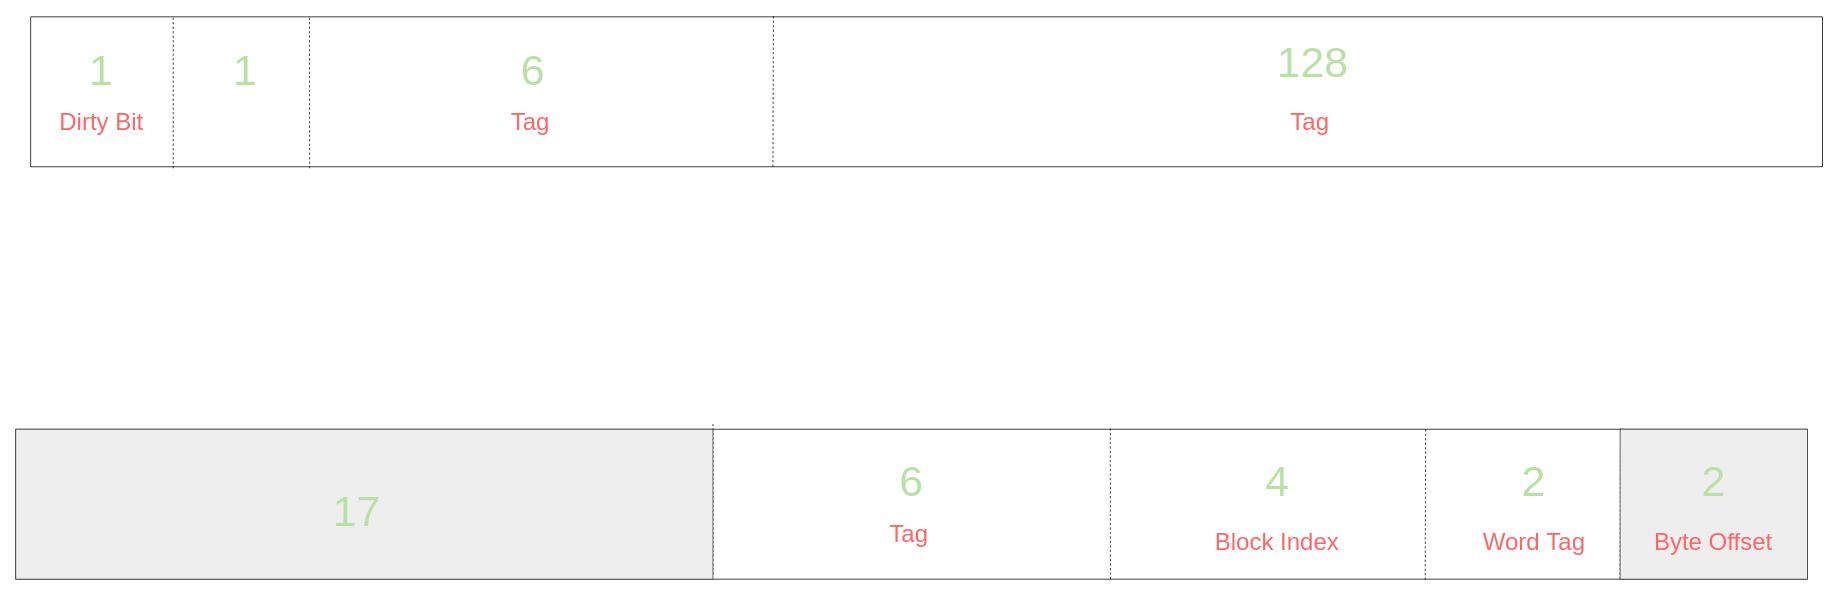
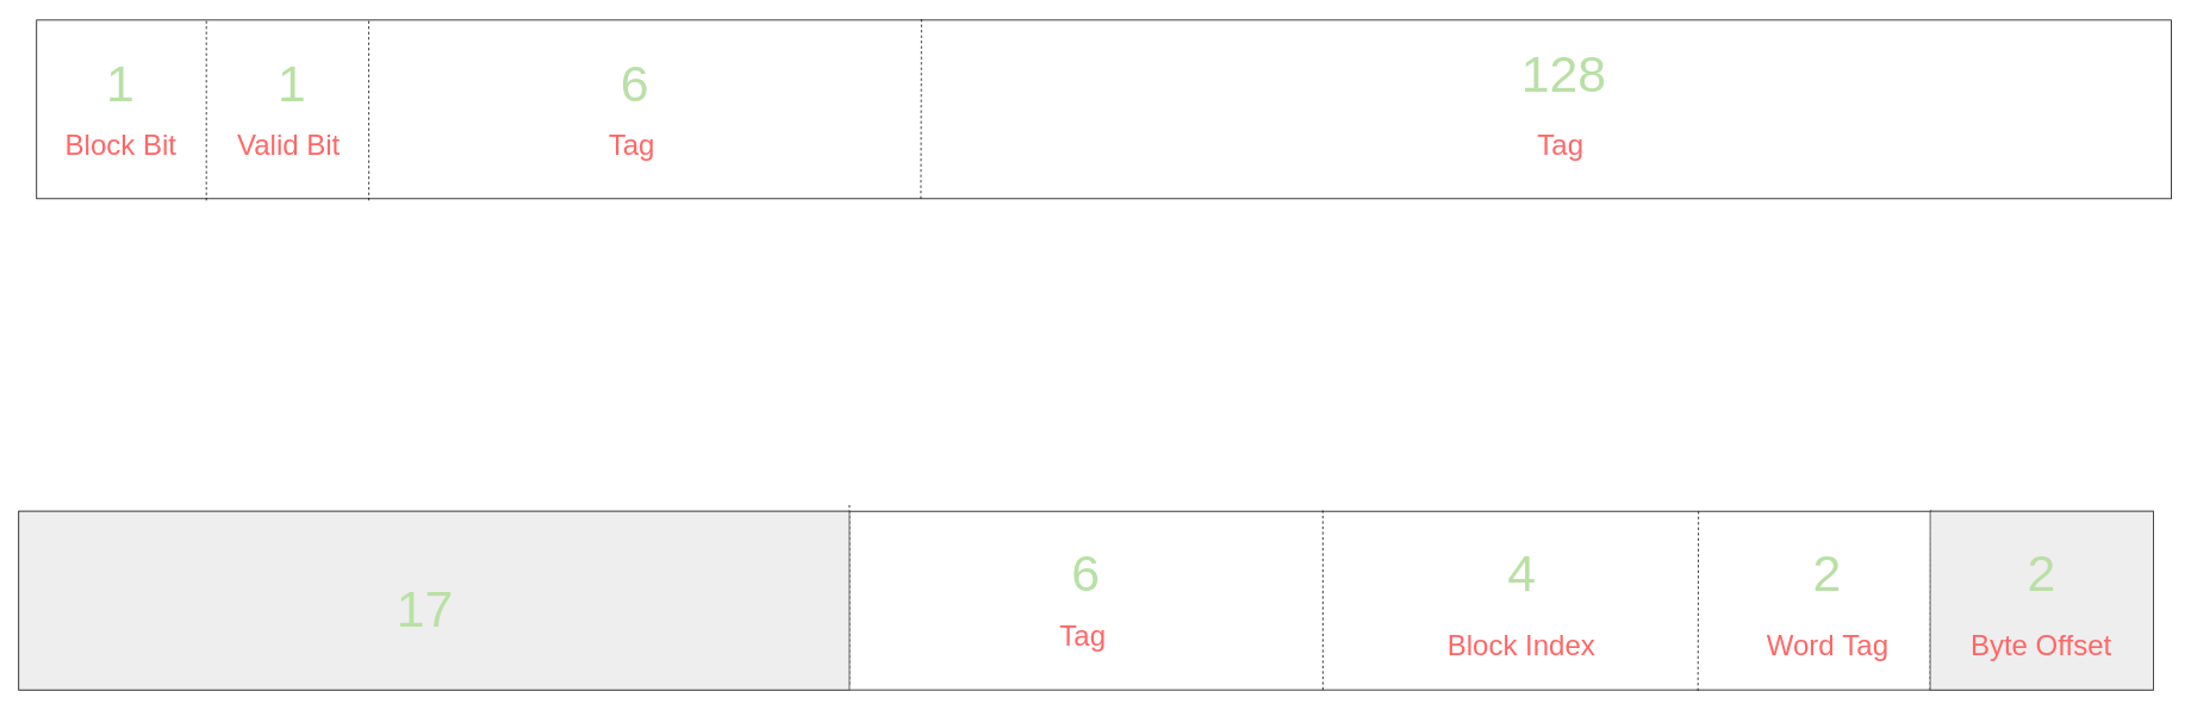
  <mxCell id="0" />
  <mxCell id="1" parent="0" />
  <mxCell id="2" value="" style="rounded=0;whiteSpace=wrap;html=1;" vertex="1" parent="1"><mxGeometry x="20" y="572" width="2390" height="200" as="geometry" /></mxCell>
  <mxCell id="3" value="" style="rounded=0;whiteSpace=wrap;html=1;" vertex="1" parent="1"><mxGeometry x="40" y="22" width="2390" height="200" as="geometry" /></mxCell>
  <mxCell id="4" value="" style="endArrow=none;dashed=1;html=1;" edge="1" parent="1"><mxGeometry width="50" height="50" relative="1" as="geometry"><mxPoint x="230" y="224" as="sourcePoint" /><mxPoint x="230" y="22" as="targetPoint" /><Array as="points"><mxPoint x="230" y="22" /></Array></mxGeometry></mxCell>
  <mxCell id="5" value="&lt;font style=&quot;font-size: 57px&quot; color=&quot;#b9e0a5&quot;&gt;1&lt;/font&gt;" style="text;html=1;strokeColor=none;fillColor=none;align=center;verticalAlign=middle;whiteSpace=wrap;rounded=0;" vertex="1" parent="1"><mxGeometry x="98.75" y="83" width="70" height="20" as="geometry" /></mxCell>
- <mxCell id="6" value="&lt;font style=&quot;font-size: 32px&quot; color=&quot;#ff6666&quot;&gt;Dirty Bit&lt;/font&gt;" style="text;html=1;strokeColor=none;fillColor=none;align=center;verticalAlign=middle;whiteSpace=wrap;rounded=0;" vertex="1" parent="1"><mxGeometry x="57.5" y="152" width="152.5" height="20" as="geometry" /></mxCell>
+ <mxCell id="6" value="&lt;font style=&quot;font-size: 32px&quot; color=&quot;#ff6666&quot;&gt;Block Bit&lt;/font&gt;" style="text;html=1;strokeColor=none;fillColor=none;align=center;verticalAlign=middle;whiteSpace=wrap;rounded=0;" vertex="1" parent="1"><mxGeometry x="57.5" y="152" width="152.5" height="20" as="geometry" /></mxCell>
  <mxCell id="7" value="" style="endArrow=none;dashed=1;html=1;" edge="1" parent="1"><mxGeometry width="50" height="50" relative="1" as="geometry"><mxPoint x="412" y="224" as="sourcePoint" /><mxPoint x="411.9" y="20" as="targetPoint" /><Array as="points"><mxPoint x="411.9" y="20" /></Array></mxGeometry></mxCell>
  <mxCell id="8" value="&lt;font style=&quot;font-size: 57px&quot; color=&quot;#b9e0a5&quot;&gt;1&lt;/font&gt;" style="text;html=1;strokeColor=none;fillColor=none;align=center;verticalAlign=middle;whiteSpace=wrap;rounded=0;" vertex="1" parent="1"><mxGeometry x="291.25" y="83" width="70" height="20" as="geometry" /></mxCell>
+ <mxCell id="9" value="&lt;font style=&quot;font-size: 32px&quot; color=&quot;#ff6666&quot;&gt;Valid Bit&lt;/font&gt;" style="text;html=1;strokeColor=none;fillColor=none;align=center;verticalAlign=middle;whiteSpace=wrap;rounded=0;" vertex="1" parent="1"><mxGeometry x="246" y="152" width="152.5" height="20" as="geometry" /></mxCell>
  <mxCell id="10" value="" style="endArrow=none;dashed=1;html=1;exitX=0.225;exitY=1;exitDx=0;exitDy=0;exitPerimeter=0;" edge="1" parent="1"><mxGeometry width="50" height="50" relative="1" as="geometry"><mxPoint x="1030" y="222" as="sourcePoint" /><mxPoint x="1030.65" y="20" as="targetPoint" /><Array as="points"><mxPoint x="1030.65" y="20" /></Array></mxGeometry></mxCell>
  <mxCell id="11" value="&lt;font style=&quot;font-size: 57px&quot; color=&quot;#b9e0a5&quot;&gt;6&lt;/font&gt;" style="text;html=1;strokeColor=none;fillColor=none;align=center;verticalAlign=middle;whiteSpace=wrap;rounded=0;" vertex="1" parent="1"><mxGeometry x="675.25" y="83" width="70" height="20" as="geometry" /></mxCell>
  <mxCell id="12" value="&lt;font style=&quot;font-size: 32px&quot; color=&quot;#ff6666&quot;&gt;Tag&lt;/font&gt;" style="text;html=1;strokeColor=none;fillColor=none;align=center;verticalAlign=middle;whiteSpace=wrap;rounded=0;" vertex="1" parent="1"><mxGeometry x="630" y="152" width="152.5" height="20" as="geometry" /></mxCell>
  <mxCell id="13" value="&lt;font style=&quot;font-size: 57px&quot; color=&quot;#b9e0a5&quot;&gt;128&lt;/font&gt;" style="text;html=1;strokeColor=none;fillColor=none;align=center;verticalAlign=middle;whiteSpace=wrap;rounded=0;" vertex="1" parent="1"><mxGeometry x="1715.25" y="73" width="70" height="20" as="geometry" /></mxCell>
  <mxCell id="14" value="&lt;font style=&quot;font-size: 32px&quot; color=&quot;#ff6666&quot;&gt;Tag&lt;/font&gt;" style="text;html=1;strokeColor=none;fillColor=none;align=center;verticalAlign=middle;whiteSpace=wrap;rounded=0;" vertex="1" parent="1"><mxGeometry x="1670" y="152" width="152.5" height="20" as="geometry" /></mxCell>
  <mxCell id="15" value="" style="endArrow=none;dashed=1;html=1;" edge="1" parent="1"><mxGeometry width="50" height="50" relative="1" as="geometry"><mxPoint x="950" y="766" as="sourcePoint" /><mxPoint x="950" y="564" as="targetPoint" /><Array as="points" /></mxGeometry></mxCell>
  <mxCell id="16" value="" style="endArrow=none;dashed=1;html=1;" edge="1" parent="1"><mxGeometry width="50" height="50" relative="1" as="geometry"><mxPoint x="1480.1" y="772" as="sourcePoint" /><mxPoint x="1480" y="568" as="targetPoint" /><Array as="points"><mxPoint x="1480" y="568" /></Array></mxGeometry></mxCell>
  <mxCell id="17" value="" style="endArrow=none;dashed=1;html=1;exitX=0.225;exitY=1;exitDx=0;exitDy=0;exitPerimeter=0;" edge="1" parent="1"><mxGeometry width="50" height="50" relative="1" as="geometry"><mxPoint x="1900" y="773" as="sourcePoint" /><mxPoint x="1900.65" y="571" as="targetPoint" /><Array as="points"><mxPoint x="1900.65" y="571" /></Array></mxGeometry></mxCell>
  <mxCell id="18" value="&lt;font style=&quot;font-size: 57px&quot; color=&quot;#b9e0a5&quot;&gt;2&lt;/font&gt;" style="text;html=1;strokeColor=none;fillColor=none;align=center;verticalAlign=middle;whiteSpace=wrap;rounded=0;" vertex="1" parent="1"><mxGeometry x="2010" y="632" width="70" height="20" as="geometry" /></mxCell>
  <mxCell id="19" value="&lt;font style=&quot;font-size: 32px&quot; color=&quot;#ff6666&quot;&gt;Word&amp;nbsp;&lt;/font&gt;&lt;font color=&quot;#ff6666&quot;&gt;&lt;span style=&quot;font-size: 32px&quot;&gt;Tag&lt;/span&gt;&lt;/font&gt;" style="text;html=1;strokeColor=none;fillColor=none;align=center;verticalAlign=middle;whiteSpace=wrap;rounded=0;" vertex="1" parent="1"><mxGeometry x="1968.75" y="712" width="152.5" height="20" as="geometry" /></mxCell>
  <mxCell id="20" value="" style="rounded=0;whiteSpace=wrap;html=1;fillColor=#eeeeee;strokeColor=#36393d;" vertex="1" parent="1"><mxGeometry x="20" y="572" width="930" height="200" as="geometry" /></mxCell>
  <mxCell id="21" value="&lt;font style=&quot;font-size: 57px&quot; color=&quot;#b9e0a5&quot;&gt;17&lt;/font&gt;" style="text;html=1;strokeColor=none;fillColor=none;align=center;verticalAlign=middle;whiteSpace=wrap;rounded=0;" vertex="1" parent="1"><mxGeometry x="440" y="672" width="70" height="20" as="geometry" /></mxCell>
  <mxCell id="22" value="&lt;font style=&quot;font-size: 57px&quot; color=&quot;#b9e0a5&quot;&gt;6&lt;/font&gt;" style="text;html=1;strokeColor=none;fillColor=none;align=center;verticalAlign=middle;whiteSpace=wrap;rounded=0;" vertex="1" parent="1"><mxGeometry x="1180" y="632" width="70" height="20" as="geometry" /></mxCell>
  <mxCell id="23" value="&lt;font style=&quot;font-size: 32px&quot; color=&quot;#ff6666&quot;&gt;Tag&lt;/font&gt;" style="text;html=1;strokeColor=none;fillColor=none;align=center;verticalAlign=middle;whiteSpace=wrap;rounded=0;" vertex="1" parent="1"><mxGeometry x="1135" y="702" width="152.5" height="20" as="geometry" /></mxCell>
  <mxCell id="24" value="&lt;font style=&quot;font-size: 57px&quot; color=&quot;#b9e0a5&quot;&gt;4&lt;/font&gt;" style="text;html=1;strokeColor=none;fillColor=none;align=center;verticalAlign=middle;whiteSpace=wrap;rounded=0;" vertex="1" parent="1"><mxGeometry x="1667.75" y="632" width="70" height="20" as="geometry" /></mxCell>
  <mxCell id="25" value="&lt;font color=&quot;#ff6666&quot;&gt;&lt;span style=&quot;font-size: 32px&quot;&gt;Block Index&lt;/span&gt;&lt;/font&gt;" style="text;html=1;strokeColor=none;fillColor=none;align=center;verticalAlign=middle;whiteSpace=wrap;rounded=0;" vertex="1" parent="1"><mxGeometry x="1599.13" y="712" width="207.25" height="20" as="geometry" /></mxCell>
  <mxCell id="26" value="" style="endArrow=none;dashed=1;html=1;exitX=0.225;exitY=1;exitDx=0;exitDy=0;exitPerimeter=0;" edge="1" parent="1"><mxGeometry width="50" height="50" relative="1" as="geometry"><mxPoint x="2160" y="772" as="sourcePoint" /><mxPoint x="2160.65" y="570" as="targetPoint" /><Array as="points"><mxPoint x="2160.65" y="570" /></Array></mxGeometry></mxCell>
  <mxCell id="27" value="" style="rounded=0;whiteSpace=wrap;html=1;fillColor=#eeeeee;strokeColor=#36393d;" vertex="1" parent="1"><mxGeometry x="2160" y="572" width="250" height="200" as="geometry" /></mxCell>
  <mxCell id="28" value="&lt;font style=&quot;font-size: 57px&quot; color=&quot;#b9e0a5&quot;&gt;2&lt;/font&gt;" style="text;html=1;strokeColor=none;fillColor=none;align=center;verticalAlign=middle;whiteSpace=wrap;rounded=0;" vertex="1" parent="1"><mxGeometry x="2250" y="632" width="70" height="20" as="geometry" /></mxCell>
  <mxCell id="29" value="&lt;font style=&quot;font-size: 32px&quot; color=&quot;#ff6666&quot;&gt;Byte&amp;nbsp;&lt;/font&gt;&lt;font color=&quot;#ff6666&quot;&gt;&lt;span style=&quot;font-size: 32px&quot;&gt;Offset&lt;/span&gt;&lt;/font&gt;" style="text;html=1;strokeColor=none;fillColor=none;align=center;verticalAlign=middle;whiteSpace=wrap;rounded=0;" vertex="1" parent="1"><mxGeometry x="2208" y="712" width="152.5" height="20" as="geometry" /></mxCell>
